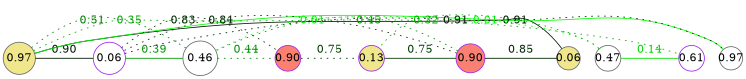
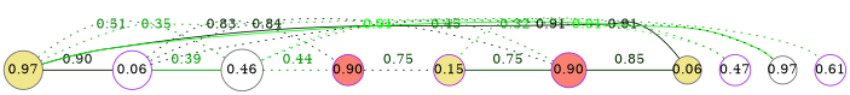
  graph {
    splines=true
    node [color=gray40 fillcolor=white fixedsize=true shape=circle style=filled]
    edge [color="#001700" constraint=false fontcolor="#001700" minlen=2 style=dotted weight=0.91]
    n1 [fillcolor=khaki height=0.55 label=0.97 width=0.55]
    n2 [color=purple height=0.55 label=0.06 width=0.55]
    n3 [fillcolor=khaki height=0.40 label=0.06 width=0.40]
    n4 [height=0.60 label=0.46 width=0.60]
    n5 [height=0.40 label=0.97 width=0.40]
    n6 [color=purple height=0.45 label=0.61 width=0.45]
    n7 [color=purple fillcolor=salmon height=0.45 label=0.90 width=0.45]
    n8 [color=purple fillcolor=salmon height=0.50 label=0.90 width=0.50]
-   n9 [color=purple fillcolor=khaki height=0.45 label=0.13 width=0.45]
-   n10 [height=0.45 label=0.47 width=0.45]
+   n9 [color=purple fillcolor=khaki height=0.45 label=0.15 width=0.45]
+   n10 [color=purple height=0.45 label=0.47 width=0.45]
    n1 -- n2 [color="#001900" fontcolor="#001900" label=0.90 style=solid weight=0.90]
    n1 -- n3 [label=0.91 style=solid]
    n1 -- n4 [color="#007d00" fontcolor="#007d00" label=0.51 weight=0.51]
    n1 -- n5 [color="#00fc00" fontcolor="#00fc00" label=0.01 style=solid weight=0.01]
    n1 -- n6 [color="#00a400" fontcolor="#00a400" label=0.35 weight=0.35]
    n2 -- n4 [color="#009a00" fontcolor="#009a00" label=0.39 style=solid weight=0.39]
    n2 -- n5 [label=0.91]
    n2 -- n7 [color="#002a00" fontcolor="#002a00" label=0.83 weight=0.83]
    n4 -- n7 [color="#008f00" fontcolor="#008f00" label=0.44 weight=0.44]
    n7 -- n9 [color="#004000" fontcolor="#004000" label=0.75 weight=0.75]
    n8 -- n2 [color="#002800" fontcolor="#002800" label=0.84 weight=0.84]
    n8 -- n3 [color="#002700" fontcolor="#002700" label=0.85 style=solid weight=0.85]
    n8 -- n4 [color="#008d00" fontcolor="#008d00" label=0.45 weight=0.45]
    n8 -- n9 [color="#003e00" fontcolor="#003e00" label=0.75 style=solid weight=0.75]
    n10 -- n4 [color="#00fb00" fontcolor="#00fb00" label=0.01 weight=0.01]
-   n10 -- n6 [color="#00db00" fontcolor="#00db00" label=0.14 style=solid weight=0.14]
    n10 -- n9 [color="#00ad00" fontcolor="#00ad00" label=0.32 weight=0.32]
  }
